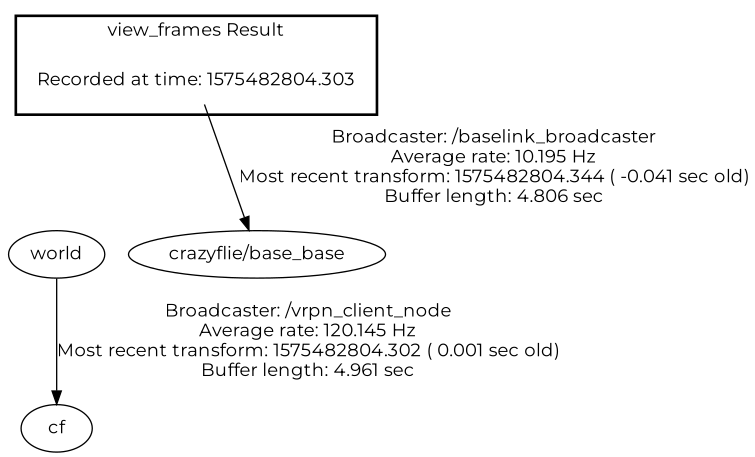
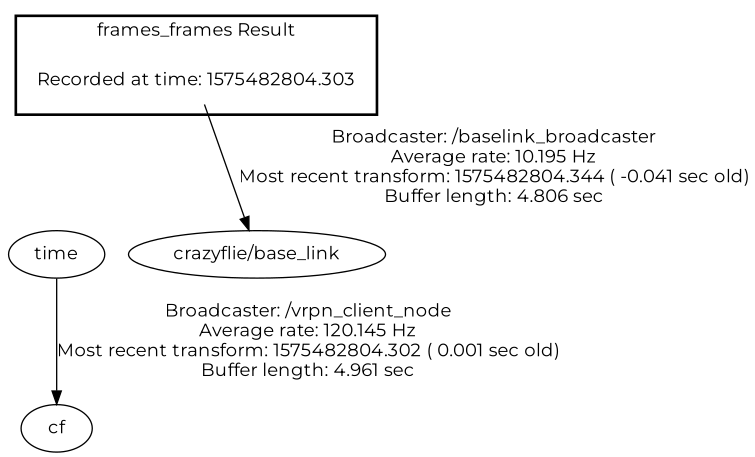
  digraph {
    fontname=Montserrat
    node [fontname=Montserrat]
    edge [fontname=Montserrat]
    "Recorded at time: 1575482804.303" [shape=plaintext]
-   world
-   "crazyflie/base_link" [label="crazyflie/base_base"]
+   world [label=time]
+   "crazyflie/base_link"
    cf
    subgraph cluster_1 {
      color=black
-     label="view_frames Result"
+     label="frames_frames Result"
      style=bold
      "Recorded at time: 1575482804.303"
    }
    "Recorded at time: 1575482804.303" -> world [style=invis]
    "Recorded at time: 1575482804.303" -> "crazyflie/base_link" [label="Broadcaster: /baselink_broadcaster\nAverage rate: 10.195 Hz\nMost recent transform: 1575482804.344 ( -0.041 sec old)\nBuffer length: 4.806 sec\n"]
    world -> cf [label="Broadcaster: /vrpn_client_node\nAverage rate: 120.145 Hz\nMost recent transform: 1575482804.302 ( 0.001 sec old)\nBuffer length: 4.961 sec\n"]
  }
